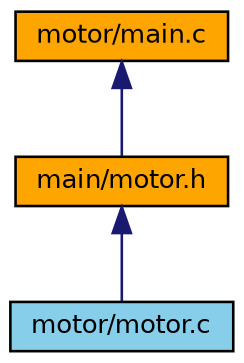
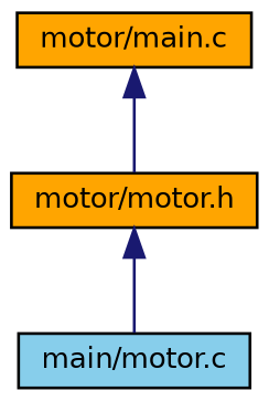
  digraph {
    node [color=black fillcolor=orange fontname=Helvetica fontsize=10 shape=record style=filled]
    edge [color=midnightblue dir=back fontname=Helvetica fontsize=10 labelfontname=Helvetica labelfontsize=10 style=solid]
-   n1 [fontcolor=black height=0.2 label="main/motor.h" width=0.4]
-   n2 [fillcolor=skyblue height=0.2 label="motor/motor.c" width=0.4]
+   n1 [fontcolor=black height=0.2 label="motor/motor.h" width=0.4]
+   n2 [fillcolor=skyblue height=0.2 label="main/motor.c" width=0.4]
    n3 [height=0.2 label="motor/main.c" width=0.4]
    n1 -> n2
    n3 -> n1
  }
